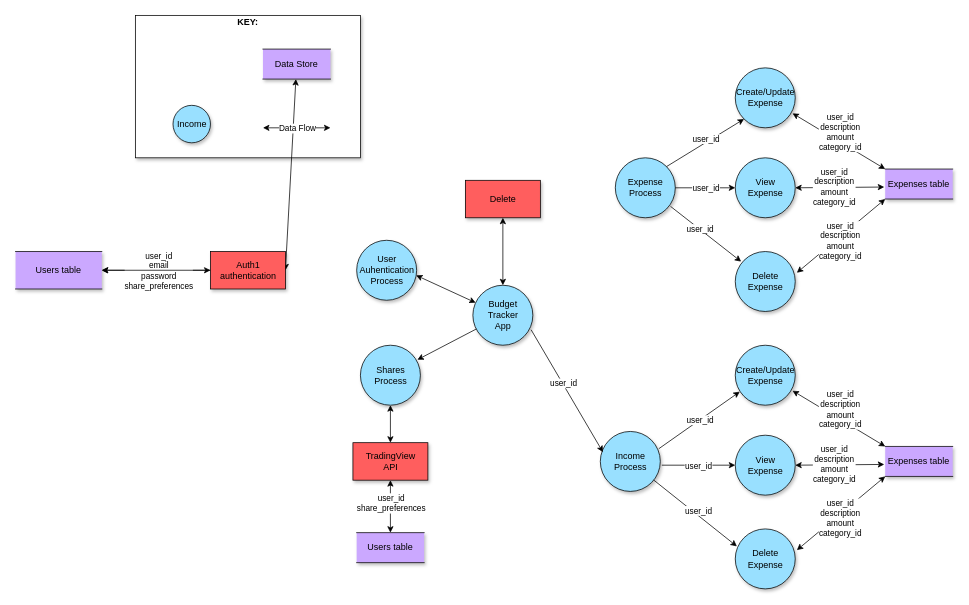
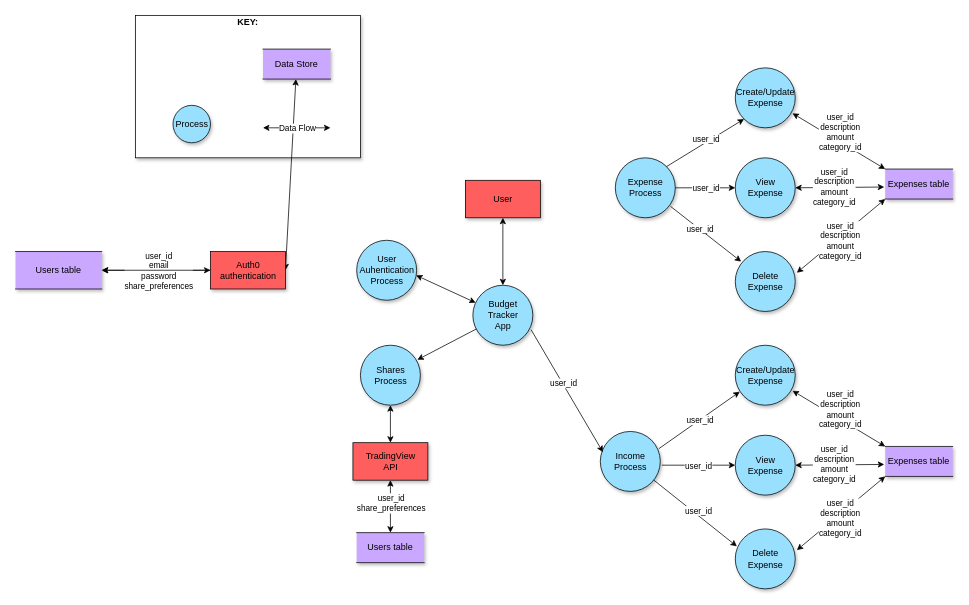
  <mxCell id="0" />
  <mxCell id="1" parent="0" />
  <mxCell id="2" value="" style="rounded=0;whiteSpace=wrap;html=1;shadow=1;fillColor=#FFFFFF;" vertex="1" parent="1"><mxGeometry x="180" y="20" width="300" height="190" as="geometry" /></mxCell>
- <mxCell id="3" value="Income" style="shape=ellipse;html=1;dashed=0;whitespace=wrap;perimeter=ellipsePerimeter;fillColor=#99E0FF;shadow=1;" vertex="1" parent="1"><mxGeometry x="230" y="140" width="50" height="50" as="geometry" /></mxCell>
+ <mxCell id="3" value="Process" style="shape=ellipse;html=1;dashed=0;whitespace=wrap;perimeter=ellipsePerimeter;fillColor=#99E0FF;shadow=1;" vertex="1" parent="1"><mxGeometry x="230" y="140" width="50" height="50" as="geometry" /></mxCell>
  <mxCell id="4" value="Data Store" style="shape=partialRectangle;whiteSpace=wrap;html=1;left=0;right=0;fillColor=#CBA8FF;shadow=1;" vertex="1" parent="1"><mxGeometry x="350" y="65" width="90" height="40" as="geometry" /></mxCell>
  <mxCell id="5" value="Users table" style="shape=partialRectangle;whiteSpace=wrap;html=1;left=0;right=0;fillColor=#CBA8FF;shadow=1;" vertex="1" parent="1"><mxGeometry x="20" y="335" width="115" height="50" as="geometry" /></mxCell>
  <mxCell id="6" value="User&lt;br&gt;Auhentication&lt;br&gt;Process" style="shape=ellipse;html=1;dashed=0;whitespace=wrap;perimeter=ellipsePerimeter;fillColor=#99E0FF;shadow=1;" vertex="1" parent="1"><mxGeometry x="475" y="320" width="80" height="80" as="geometry" /></mxCell>
  <mxCell id="7" value="" style="endArrow=classic;startArrow=classic;html=1;exitX=1;exitY=0.5;exitDx=0;exitDy=0;" edge="1" parent="1" source="11" target="4"><mxGeometry width="50" height="50" relative="1" as="geometry"><mxPoint x="428.01" y="322.815" as="sourcePoint" /><mxPoint x="495" y="360" as="targetPoint" /></mxGeometry></mxCell>
  <mxCell id="8" value="" style="endArrow=classic;startArrow=classic;html=1;exitX=1;exitY=0.5;exitDx=0;exitDy=0;entryX=0;entryY=0.5;entryDx=0;entryDy=0;" edge="1" parent="1" source="5" target="11"><mxGeometry width="50" height="50" relative="1" as="geometry"><mxPoint x="320" y="430" as="sourcePoint" /><mxPoint x="350" y="350" as="targetPoint" /></mxGeometry></mxCell>
  <mxCell id="9" value="user_id&lt;br&gt;email&lt;br&gt;password&lt;br&gt;share_preferences" style="edgeLabel;html=1;align=center;verticalAlign=middle;resizable=0;points=[];" vertex="1" connectable="0" parent="8"><mxGeometry x="0.429" relative="1" as="geometry"><mxPoint x="-28.6" as="offset" /></mxGeometry></mxCell>
  <mxCell id="10" value="" style="edgeStyle=orthogonalEdgeStyle;rounded=0;orthogonalLoop=1;jettySize=auto;html=1;" edge="1" parent="1" source="11" target="5"><mxGeometry relative="1" as="geometry" /></mxCell>
- <mxCell id="11" value="Auth1 &lt;br&gt;authentication" style="html=1;dashed=0;whitespace=wrap;shadow=1;fillColor=#FF5E5E;" vertex="1" parent="1"><mxGeometry x="280" y="335" width="100" height="50" as="geometry" /></mxCell>
+ <mxCell id="11" value="Auth0 &lt;br&gt;authentication" style="html=1;dashed=0;whitespace=wrap;shadow=1;fillColor=#FF5E5E;" vertex="1" parent="1"><mxGeometry x="280" y="335" width="100" height="50" as="geometry" /></mxCell>
  <mxCell id="12" value="Expense&lt;br&gt;Process" style="shape=ellipse;html=1;dashed=0;whitespace=wrap;perimeter=ellipsePerimeter;fillColor=#99E0FF;shadow=1;" vertex="1" parent="1"><mxGeometry x="820" y="210" width="80" height="80" as="geometry" /></mxCell>
  <mxCell id="13" value="Income&lt;br&gt;Process" style="shape=ellipse;html=1;dashed=0;whitespace=wrap;perimeter=ellipsePerimeter;fillColor=#99E0FF;shadow=1;" vertex="1" parent="1"><mxGeometry x="800" y="575" width="80" height="80" as="geometry" /></mxCell>
- <mxCell id="14" value="Delete" style="html=1;dashed=0;whitespace=wrap;shadow=1;fillColor=#FF5E5E;" vertex="1" parent="1"><mxGeometry x="620" y="240" width="100" height="50" as="geometry" /></mxCell>
+ <mxCell id="14" value="User" style="html=1;dashed=0;whitespace=wrap;shadow=1;fillColor=#FF5E5E;" vertex="1" parent="1"><mxGeometry x="620" y="240" width="100" height="50" as="geometry" /></mxCell>
  <mxCell id="15" value="Budget&lt;br&gt;Tracker&lt;br&gt;App" style="shape=ellipse;html=1;dashed=0;whitespace=wrap;perimeter=ellipsePerimeter;fillColor=#99E0FF;shadow=1;" vertex="1" parent="1"><mxGeometry x="630" y="380" width="80" height="80" as="geometry" /></mxCell>
  <mxCell id="16" value="" style="endArrow=classic;startArrow=classic;html=1;entryX=0.5;entryY=1;entryDx=0;entryDy=0;exitX=0.5;exitY=0;exitDx=0;exitDy=0;" edge="1" parent="1" source="15" target="14"><mxGeometry width="50" height="50" relative="1" as="geometry"><mxPoint x="650" y="370" as="sourcePoint" /><mxPoint x="700" y="320" as="targetPoint" /></mxGeometry></mxCell>
  <mxCell id="17" value="" style="endArrow=classic;startArrow=classic;html=1;exitX=0.992;exitY=0.585;exitDx=0;exitDy=0;exitPerimeter=0;" edge="1" parent="1" source="6" target="15"><mxGeometry width="50" height="50" relative="1" as="geometry"><mxPoint x="585" y="420" as="sourcePoint" /><mxPoint x="620" y="370" as="targetPoint" /></mxGeometry></mxCell>
  <mxCell id="18" value="" style="endArrow=classic;html=1;entryX=0.044;entryY=0.346;entryDx=0;entryDy=0;entryPerimeter=0;exitX=0.971;exitY=0.742;exitDx=0;exitDy=0;exitPerimeter=0;" edge="1" parent="1" source="15" target="13"><mxGeometry width="50" height="50" relative="1" as="geometry"><mxPoint x="740" y="490" as="sourcePoint" /><mxPoint x="790" y="440" as="targetPoint" /></mxGeometry></mxCell>
  <mxCell id="19" value="user_id" style="edgeLabel;html=1;align=center;verticalAlign=middle;resizable=0;points=[];" vertex="1" connectable="0" parent="18"><mxGeometry x="0.15" relative="1" as="geometry"><mxPoint x="-12.79" y="-23.27" as="offset" /></mxGeometry></mxCell>
  <mxCell id="20" value="" style="endArrow=classic;startArrow=classic;html=1;" edge="1" parent="1"><mxGeometry width="50" height="50" relative="1" as="geometry"><mxPoint x="350" y="170" as="sourcePoint" /><mxPoint x="440" y="170" as="targetPoint" /></mxGeometry></mxCell>
  <mxCell id="21" value="Data Flow" style="edgeLabel;html=1;align=center;verticalAlign=middle;resizable=0;points=[];" vertex="1" connectable="0" parent="20"><mxGeometry x="-0.218" relative="1" as="geometry"><mxPoint x="10" as="offset" /></mxGeometry></mxCell>
  <mxCell id="22" value="&lt;b&gt;KEY:&lt;/b&gt;" style="text;html=1;strokeColor=none;fillColor=none;align=center;verticalAlign=middle;whiteSpace=wrap;rounded=0;shadow=1;" vertex="1" parent="1"><mxGeometry x="310" y="20" width="40" height="20" as="geometry" /></mxCell>
  <mxCell id="23" value="TradingView&lt;br&gt;API" style="html=1;dashed=0;whitespace=wrap;shadow=1;fillColor=#FF5E5E;" vertex="1" parent="1"><mxGeometry x="470" y="590" width="100" height="50" as="geometry" /></mxCell>
  <mxCell id="24" value="Users table" style="shape=partialRectangle;whiteSpace=wrap;html=1;left=0;right=0;fillColor=#CBA8FF;shadow=1;" vertex="1" parent="1"><mxGeometry x="475" y="710" width="90" height="40" as="geometry" /></mxCell>
  <mxCell id="25" value="Shares&lt;br&gt;Process" style="shape=ellipse;html=1;dashed=0;whitespace=wrap;perimeter=ellipsePerimeter;fillColor=#99E0FF;shadow=1;" vertex="1" parent="1"><mxGeometry x="480" y="460" width="80" height="80" as="geometry" /></mxCell>
  <mxCell id="26" value="" style="endArrow=classic;html=1;entryX=0.95;entryY=0.242;entryDx=0;entryDy=0;entryPerimeter=0;" edge="1" parent="1" source="15" target="25"><mxGeometry width="50" height="50" relative="1" as="geometry"><mxPoint x="610" y="520" as="sourcePoint" /><mxPoint x="660" y="470" as="targetPoint" /></mxGeometry></mxCell>
  <mxCell id="27" value="" style="endArrow=classic;startArrow=classic;html=1;entryX=0.5;entryY=1;entryDx=0;entryDy=0;exitX=0.5;exitY=0;exitDx=0;exitDy=0;" edge="1" parent="1" source="23" target="25"><mxGeometry width="50" height="50" relative="1" as="geometry"><mxPoint x="510" y="590" as="sourcePoint" /><mxPoint x="560" y="540" as="targetPoint" /></mxGeometry></mxCell>
  <mxCell id="28" value="" style="endArrow=classic;startArrow=classic;html=1;entryX=0.5;entryY=1;entryDx=0;entryDy=0;" edge="1" parent="1" source="24" target="23"><mxGeometry width="50" height="50" relative="1" as="geometry"><mxPoint x="410" y="720" as="sourcePoint" /><mxPoint x="460" y="670" as="targetPoint" /></mxGeometry></mxCell>
  <mxCell id="29" value="user_id&lt;br&gt;share_preferences" style="edgeLabel;html=1;align=center;verticalAlign=middle;resizable=0;points=[];" vertex="1" connectable="0" parent="28"><mxGeometry x="0.24" relative="1" as="geometry"><mxPoint y="3.6" as="offset" /></mxGeometry></mxCell>
  <mxCell id="30" value="Expenses table" style="shape=partialRectangle;whiteSpace=wrap;html=1;left=0;right=0;fillColor=#CBA8FF;shadow=1;" vertex="1" parent="1"><mxGeometry x="1180" y="225" width="90" height="40" as="geometry" /></mxCell>
  <mxCell id="31" value="Create/Update&lt;br&gt;Expense" style="shape=ellipse;html=1;dashed=0;whitespace=wrap;perimeter=ellipsePerimeter;fillColor=#99E0FF;shadow=1;" vertex="1" parent="1"><mxGeometry x="980" y="90" width="80" height="80" as="geometry" /></mxCell>
  <mxCell id="32" value="View&lt;br&gt;Expense" style="shape=ellipse;html=1;dashed=0;whitespace=wrap;perimeter=ellipsePerimeter;fillColor=#99E0FF;shadow=1;" vertex="1" parent="1"><mxGeometry x="980" y="210" width="80" height="80" as="geometry" /></mxCell>
  <mxCell id="33" value="Delete&lt;br&gt;Expense" style="shape=ellipse;html=1;dashed=0;whitespace=wrap;perimeter=ellipsePerimeter;fillColor=#99E0FF;shadow=1;" vertex="1" parent="1"><mxGeometry x="980" y="335" width="80" height="80" as="geometry" /></mxCell>
  <mxCell id="34" value="" style="endArrow=classic;html=1;exitX=1;exitY=0;exitDx=0;exitDy=0;entryX=0;entryY=1;entryDx=0;entryDy=0;" edge="1" parent="1" source="12" target="31"><mxGeometry width="50" height="50" relative="1" as="geometry"><mxPoint x="895" y="220" as="sourcePoint" /><mxPoint x="945" y="170" as="targetPoint" /></mxGeometry></mxCell>
  <mxCell id="35" value="user_id" style="edgeLabel;html=1;align=center;verticalAlign=middle;resizable=0;points=[];" vertex="1" connectable="0" parent="34"><mxGeometry x="0.396" y="1" relative="1" as="geometry"><mxPoint x="-19.86" y="8.35" as="offset" /></mxGeometry></mxCell>
  <mxCell id="36" value="" style="endArrow=classic;html=1;exitX=1;exitY=0.5;exitDx=0;exitDy=0;entryX=0;entryY=0.5;entryDx=0;entryDy=0;" edge="1" parent="1" source="12" target="32"><mxGeometry width="50" height="50" relative="1" as="geometry"><mxPoint x="910" y="295" as="sourcePoint" /><mxPoint x="960" y="245" as="targetPoint" /></mxGeometry></mxCell>
  <mxCell id="37" value="user_id" style="edgeLabel;html=1;align=center;verticalAlign=middle;resizable=0;points=[];" vertex="1" connectable="0" parent="36"><mxGeometry x="-0.161" y="-2" relative="1" as="geometry"><mxPoint x="6.29" y="-2" as="offset" /></mxGeometry></mxCell>
  <mxCell id="38" value="" style="endArrow=classic;html=1;exitX=0.92;exitY=0.809;exitDx=0;exitDy=0;exitPerimeter=0;entryX=0.098;entryY=0.168;entryDx=0;entryDy=0;entryPerimeter=0;" edge="1" parent="1" source="12" target="33"><mxGeometry width="50" height="50" relative="1" as="geometry"><mxPoint x="910" y="355" as="sourcePoint" /><mxPoint x="960" y="305" as="targetPoint" /></mxGeometry></mxCell>
  <mxCell id="39" value="user_id" style="edgeLabel;html=1;align=center;verticalAlign=middle;resizable=0;points=[];" vertex="1" connectable="0" parent="38"><mxGeometry x="-0.181" y="1" relative="1" as="geometry"><mxPoint as="offset" /></mxGeometry></mxCell>
  <mxCell id="40" value="" style="endArrow=classic;startArrow=classic;html=1;exitX=0.955;exitY=0.759;exitDx=0;exitDy=0;exitPerimeter=0;entryX=0;entryY=0;entryDx=0;entryDy=0;" edge="1" parent="1" source="31" target="30"><mxGeometry width="50" height="50" relative="1" as="geometry"><mxPoint x="1090" y="215" as="sourcePoint" /><mxPoint x="1140" y="165" as="targetPoint" /></mxGeometry></mxCell>
  <mxCell id="41" value="user_id&lt;br&gt;description&lt;br&gt;amount&lt;br&gt;category_id" style="edgeLabel;html=1;align=center;verticalAlign=middle;resizable=0;points=[];" vertex="1" connectable="0" parent="40"><mxGeometry x="-0.444" y="2" relative="1" as="geometry"><mxPoint x="28.28" y="5.39" as="offset" /></mxGeometry></mxCell>
  <mxCell id="42" value="" style="endArrow=classic;startArrow=classic;html=1;exitX=1;exitY=0.5;exitDx=0;exitDy=0;entryX=-0.014;entryY=0.6;entryDx=0;entryDy=0;entryPerimeter=0;" edge="1" parent="1" source="32" target="30"><mxGeometry width="50" height="50" relative="1" as="geometry"><mxPoint x="1110" y="285" as="sourcePoint" /><mxPoint x="1160" y="235" as="targetPoint" /></mxGeometry></mxCell>
  <mxCell id="43" value="user_id&lt;br&gt;description&lt;br&gt;amount&lt;br&gt;category_id" style="edgeLabel;html=1;align=center;verticalAlign=middle;resizable=0;points=[];" vertex="1" connectable="0" parent="42"><mxGeometry x="-0.117" y="1" relative="1" as="geometry"><mxPoint as="offset" /></mxGeometry></mxCell>
  <mxCell id="44" value="" style="endArrow=classic;startArrow=classic;html=1;exitX=1.027;exitY=0.354;exitDx=0;exitDy=0;exitPerimeter=0;entryX=0;entryY=1;entryDx=0;entryDy=0;" edge="1" parent="1" source="33" target="30"><mxGeometry width="50" height="50" relative="1" as="geometry"><mxPoint x="1110" y="405" as="sourcePoint" /><mxPoint x="1160" y="355" as="targetPoint" /></mxGeometry></mxCell>
  <mxCell id="45" value="user_id&lt;br&gt;description&lt;br&gt;amount&lt;br&gt;category_id" style="edgeLabel;html=1;align=center;verticalAlign=middle;resizable=0;points=[];" vertex="1" connectable="0" parent="44"><mxGeometry x="-0.359" y="-1" relative="1" as="geometry"><mxPoint x="19.47" y="-12.6" as="offset" /></mxGeometry></mxCell>
  <mxCell id="46" value="Expenses table" style="shape=partialRectangle;whiteSpace=wrap;html=1;left=0;right=0;fillColor=#CBA8FF;shadow=1;" vertex="1" parent="1"><mxGeometry x="1180" y="595" width="90" height="40" as="geometry" /></mxCell>
  <mxCell id="47" value="Create/Update&lt;br&gt;Expense" style="shape=ellipse;html=1;dashed=0;whitespace=wrap;perimeter=ellipsePerimeter;fillColor=#99E0FF;shadow=1;" vertex="1" parent="1"><mxGeometry x="980" y="460" width="80" height="80" as="geometry" /></mxCell>
  <mxCell id="48" value="View&lt;br&gt;Expense" style="shape=ellipse;html=1;dashed=0;whitespace=wrap;perimeter=ellipsePerimeter;fillColor=#99E0FF;shadow=1;" vertex="1" parent="1"><mxGeometry x="980" y="580" width="80" height="80" as="geometry" /></mxCell>
  <mxCell id="49" value="Delete&lt;br&gt;Expense" style="shape=ellipse;html=1;dashed=0;whitespace=wrap;perimeter=ellipsePerimeter;fillColor=#99E0FF;shadow=1;" vertex="1" parent="1"><mxGeometry x="980" y="705" width="80" height="80" as="geometry" /></mxCell>
  <mxCell id="50" value="" style="endArrow=classic;startArrow=classic;html=1;exitX=0.955;exitY=0.759;exitDx=0;exitDy=0;exitPerimeter=0;entryX=0;entryY=0;entryDx=0;entryDy=0;" edge="1" source="47" target="46" parent="1"><mxGeometry width="50" height="50" relative="1" as="geometry"><mxPoint x="1090" y="585" as="sourcePoint" /><mxPoint x="1140" y="535" as="targetPoint" /></mxGeometry></mxCell>
  <mxCell id="51" value="user_id&lt;br&gt;description&lt;br&gt;amount&lt;br&gt;category_id" style="edgeLabel;html=1;align=center;verticalAlign=middle;resizable=0;points=[];" vertex="1" connectable="0" parent="50"><mxGeometry x="-0.444" y="2" relative="1" as="geometry"><mxPoint x="28.28" y="5.39" as="offset" /></mxGeometry></mxCell>
  <mxCell id="52" value="" style="endArrow=classic;startArrow=classic;html=1;exitX=1;exitY=0.5;exitDx=0;exitDy=0;entryX=-0.014;entryY=0.6;entryDx=0;entryDy=0;entryPerimeter=0;" edge="1" source="48" target="46" parent="1"><mxGeometry width="50" height="50" relative="1" as="geometry"><mxPoint x="1110" y="655" as="sourcePoint" /><mxPoint x="1160" y="605" as="targetPoint" /></mxGeometry></mxCell>
  <mxCell id="53" value="user_id&lt;br&gt;description&lt;br&gt;amount&lt;br&gt;category_id" style="edgeLabel;html=1;align=center;verticalAlign=middle;resizable=0;points=[];" vertex="1" connectable="0" parent="52"><mxGeometry x="-0.117" y="1" relative="1" as="geometry"><mxPoint as="offset" /></mxGeometry></mxCell>
  <mxCell id="54" value="" style="endArrow=classic;startArrow=classic;html=1;exitX=1.027;exitY=0.354;exitDx=0;exitDy=0;exitPerimeter=0;entryX=0;entryY=1;entryDx=0;entryDy=0;" edge="1" source="49" target="46" parent="1"><mxGeometry width="50" height="50" relative="1" as="geometry"><mxPoint x="1110" y="775" as="sourcePoint" /><mxPoint x="1160" y="725" as="targetPoint" /></mxGeometry></mxCell>
  <mxCell id="55" value="user_id&lt;br&gt;description&lt;br&gt;amount&lt;br&gt;category_id" style="edgeLabel;html=1;align=center;verticalAlign=middle;resizable=0;points=[];" vertex="1" connectable="0" parent="54"><mxGeometry x="-0.359" y="-1" relative="1" as="geometry"><mxPoint x="19.47" y="-12.6" as="offset" /></mxGeometry></mxCell>
  <mxCell id="56" value="" style="endArrow=classic;html=1;entryX=0.075;entryY=0.775;entryDx=0;entryDy=0;entryPerimeter=0;exitX=0.975;exitY=0.288;exitDx=0;exitDy=0;exitPerimeter=0;" edge="1" parent="1" source="13" target="47"><mxGeometry width="50" height="50" relative="1" as="geometry"><mxPoint x="890" y="580" as="sourcePoint" /><mxPoint x="940" y="530" as="targetPoint" /></mxGeometry></mxCell>
  <mxCell id="57" value="user_id" style="edgeLabel;html=1;align=center;verticalAlign=middle;resizable=0;points=[];" vertex="1" connectable="0" parent="56"><mxGeometry x="0.231" y="-1" relative="1" as="geometry"><mxPoint x="-12" y="7.77" as="offset" /></mxGeometry></mxCell>
  <mxCell id="58" value="" style="endArrow=classic;html=1;entryX=0;entryY=0.5;entryDx=0;entryDy=0;" edge="1" parent="1" target="48"><mxGeometry width="50" height="50" relative="1" as="geometry"><mxPoint x="882" y="620" as="sourcePoint" /><mxPoint x="950" y="630" as="targetPoint" /></mxGeometry></mxCell>
  <mxCell id="59" value="user_id" style="edgeLabel;html=1;align=center;verticalAlign=middle;resizable=0;points=[];" vertex="1" connectable="0" parent="58"><mxGeometry x="-0.309" relative="1" as="geometry"><mxPoint x="14.13" as="offset" /></mxGeometry></mxCell>
  <mxCell id="60" value="" style="endArrow=classic;html=1;entryX=0.027;entryY=0.291;entryDx=0;entryDy=0;entryPerimeter=0;" edge="1" parent="1" source="13" target="49"><mxGeometry width="50" height="50" relative="1" as="geometry"><mxPoint x="900" y="770" as="sourcePoint" /><mxPoint x="950" y="720" as="targetPoint" /></mxGeometry></mxCell>
  <mxCell id="61" value="user_id" style="edgeLabel;html=1;align=center;verticalAlign=middle;resizable=0;points=[];" vertex="1" connectable="0" parent="60"><mxGeometry x="0.109" relative="1" as="geometry"><mxPoint x="-2.71" y="-8.88" as="offset" /></mxGeometry></mxCell>
